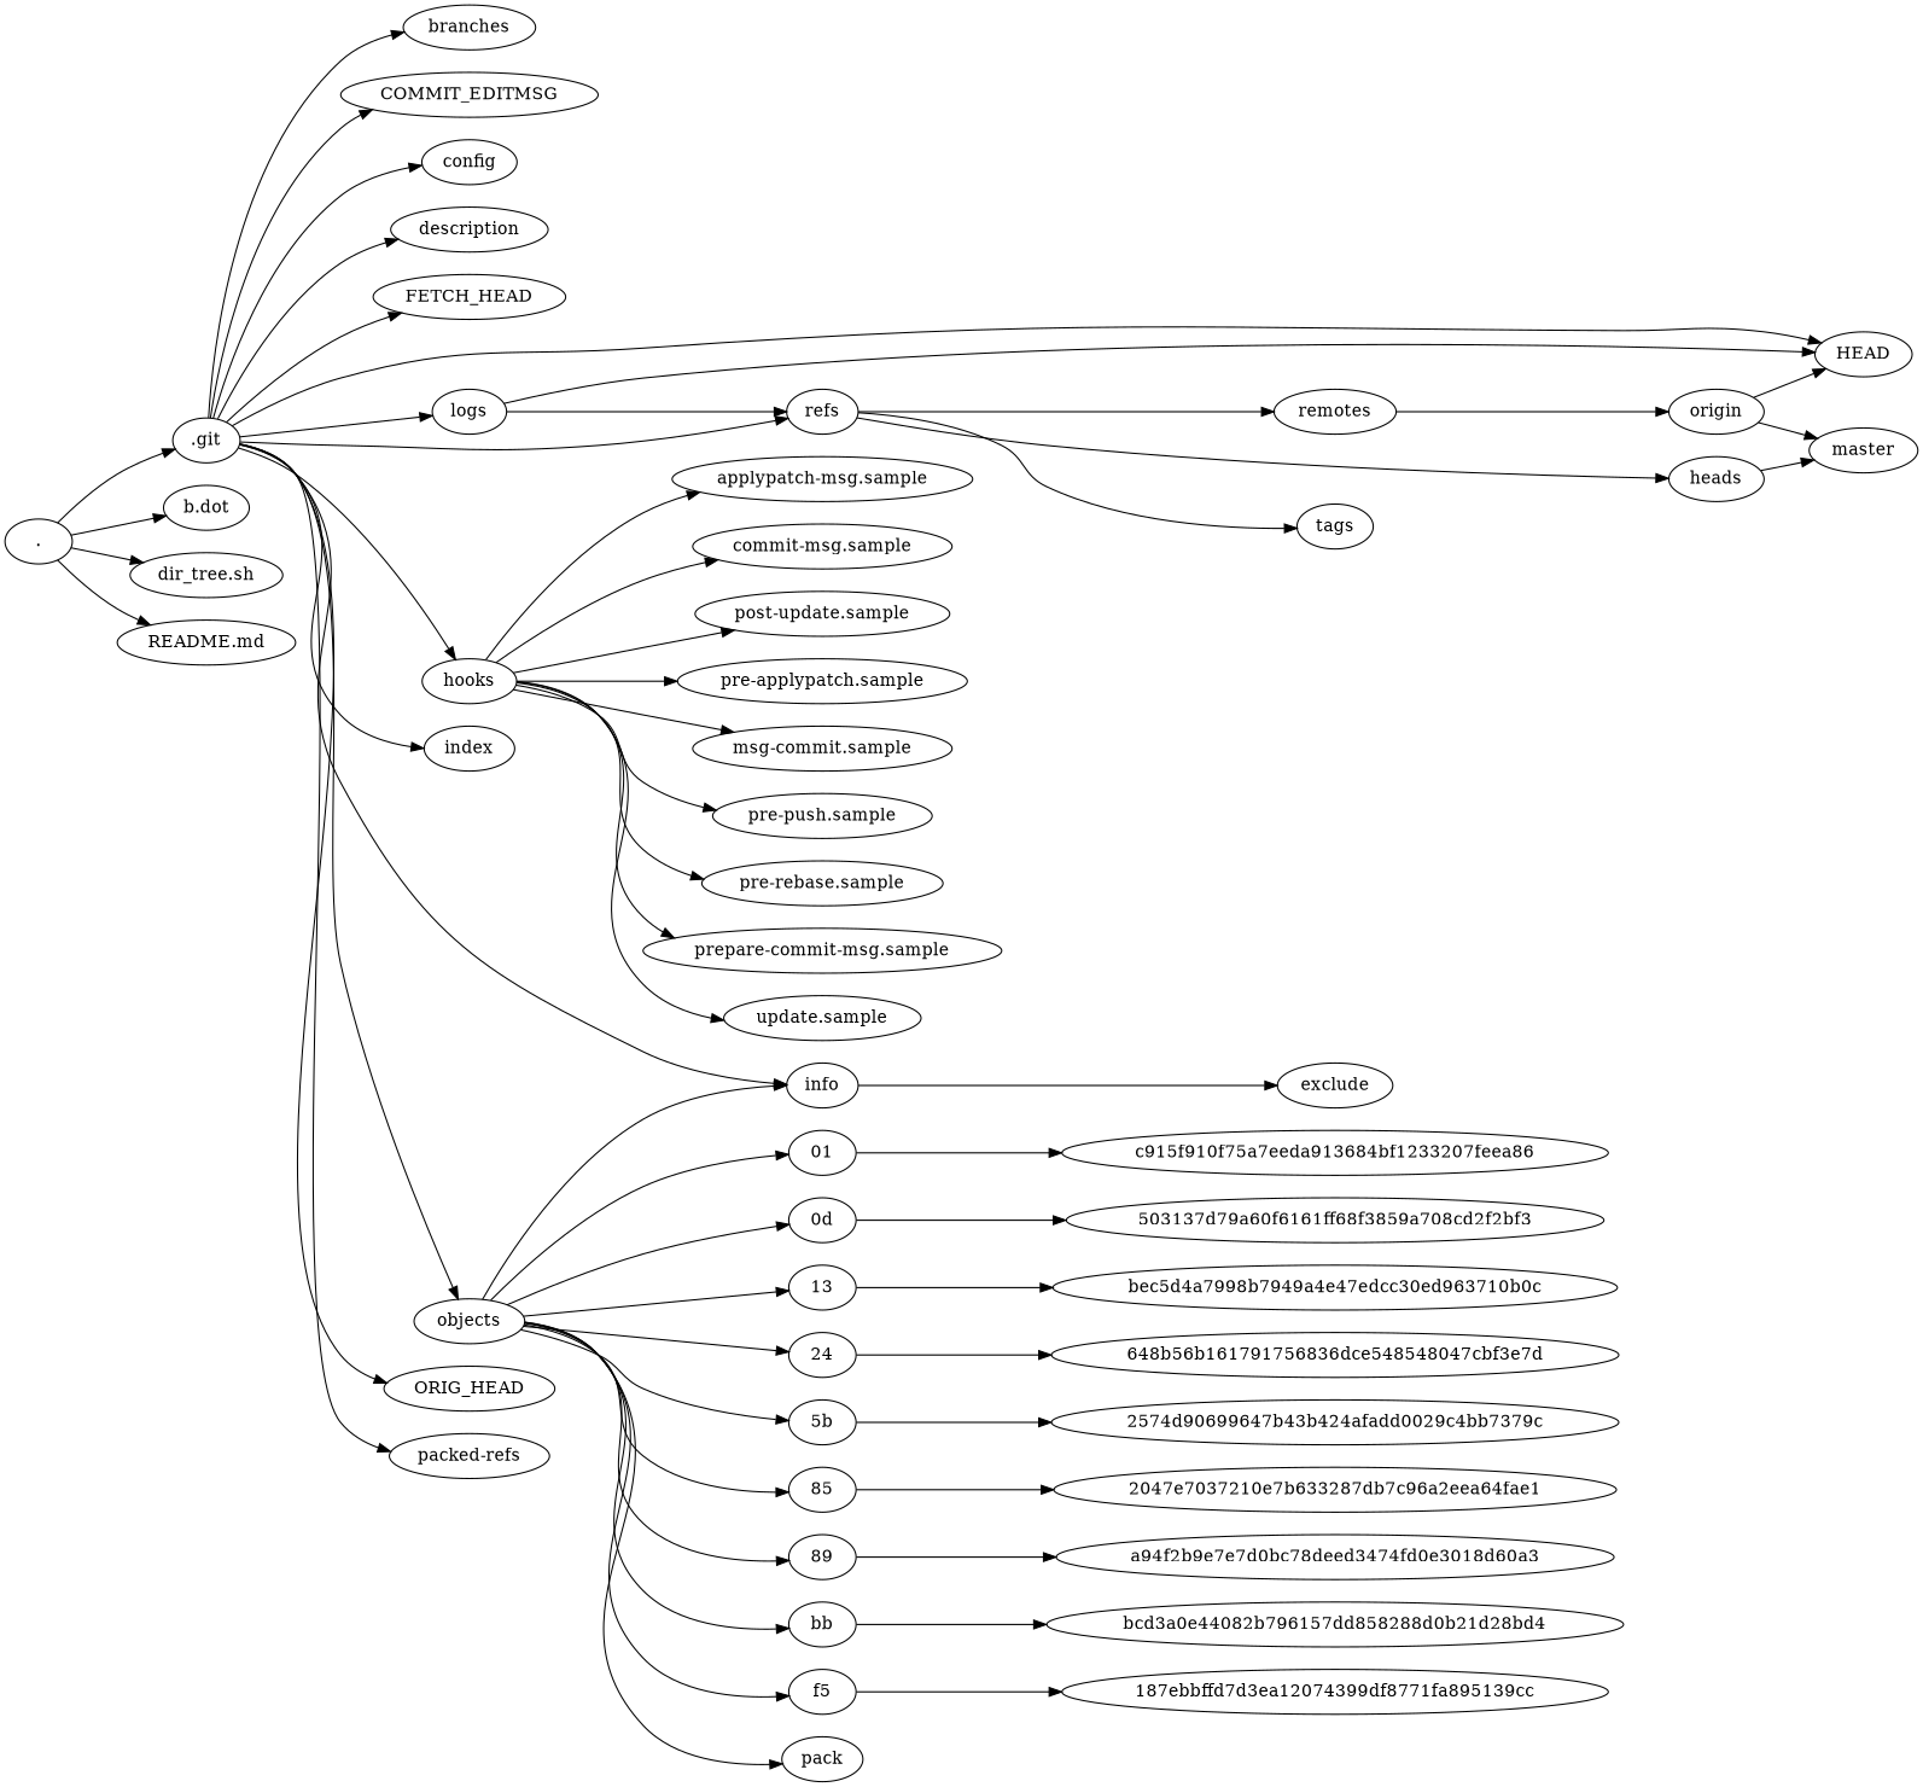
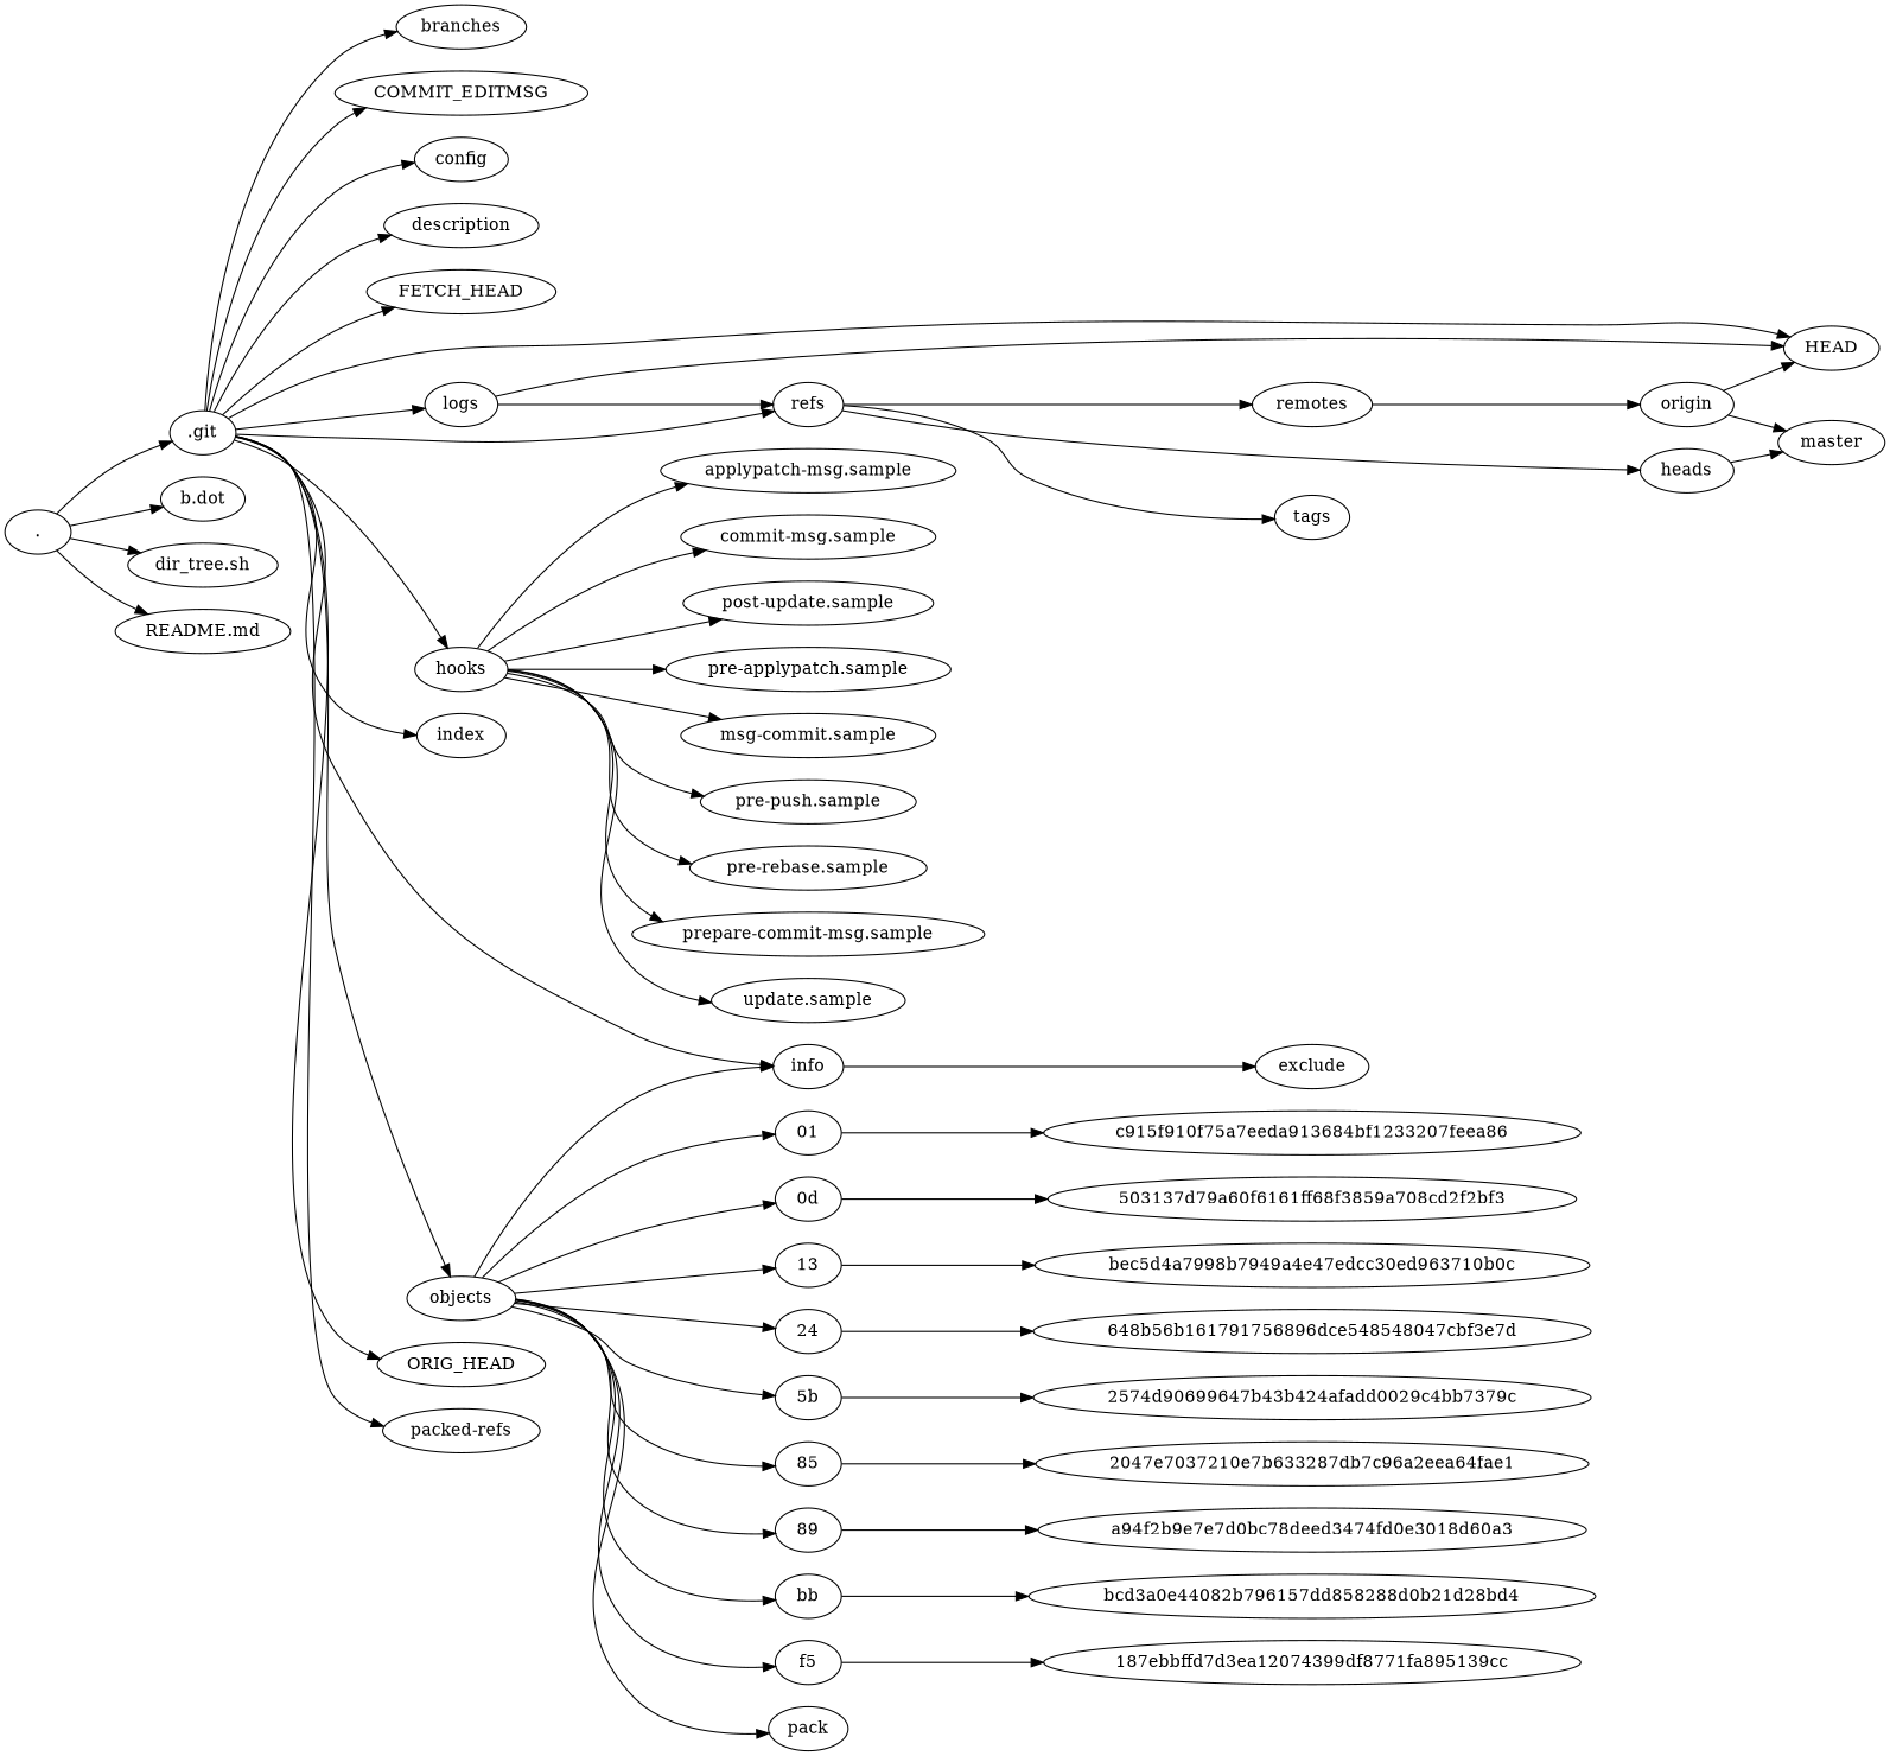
  strict digraph {
    rankdir=LR
    "."
    ".git"
    "b.dot"
    "dir_tree.sh"
    "README.md"
    branches
    COMMIT_EDITMSG
    config
    description
    FETCH_HEAD
    HEAD
    hooks
    index
    info
    logs
    refs
    objects
    ORIG_HEAD
    "packed-refs"
    "applypatch-msg.sample"
    "commit-msg.sample"
    "post-update.sample"
    "pre-applypatch.sample"
    n24 [label="msg-commit.sample"]
    "pre-push.sample"
    "pre-rebase.sample"
    "prepare-commit-msg.sample"
    "update.sample"
    exclude
    heads
    remotes
    tags
    01
    "0d"
    13
    24
    "5b"
    85
    n39 [label=89]
    bb
    f5
    pack
    master
    origin
    c915f910f75a7eeda913684bf1233207feea86
    "503137d79a60f6161ff68f3859a708cd2f2bf3"
    bec5d4a7998b7949a4e47edcc30ed963710b0c
-   "648b56b161791756896dce548548047cbf3e7d" [label="648b56b161791756836dce548548047cbf3e7d"]
+   "648b56b161791756896dce548548047cbf3e7d"
    "2574d90699647b43b424afadd0029c4bb7379c"
    "2047e7037210e7b633287db7c96a2eea64fae1"
    a94f2b9e7e7d0bc78deed3474fd0e3018d60a3
    bcd3a0e44082b796157dd858288d0b21d28bd4
    "187ebbffd7d3ea12074399df8771fa895139cc"
    "." -> ".git"
    "." -> "b.dot"
    "." -> "dir_tree.sh"
    "." -> "README.md"
    ".git" -> branches
    ".git" -> COMMIT_EDITMSG
    ".git" -> config
    ".git" -> description
    ".git" -> FETCH_HEAD
    ".git" -> HEAD
    ".git" -> hooks
    ".git" -> index
    ".git" -> info
    ".git" -> logs
    ".git" -> refs
    ".git" -> objects
    ".git" -> ORIG_HEAD
    ".git" -> "packed-refs"
    hooks -> "applypatch-msg.sample"
    hooks -> "commit-msg.sample"
    hooks -> "post-update.sample"
    hooks -> "pre-applypatch.sample"
    hooks -> n24
    hooks -> "pre-push.sample"
    hooks -> "pre-rebase.sample"
    hooks -> "prepare-commit-msg.sample"
    hooks -> "update.sample"
    info -> exclude
    logs -> HEAD
    logs -> refs
    refs -> heads
    refs -> remotes
    refs -> tags
    objects -> info
    objects -> 01
    objects -> "0d"
    objects -> 13
    objects -> 24
    objects -> "5b"
    objects -> 85
    objects -> n39
    objects -> bb
    objects -> f5
    objects -> pack
    heads -> master
    remotes -> origin
    01 -> c915f910f75a7eeda913684bf1233207feea86
    "0d" -> "503137d79a60f6161ff68f3859a708cd2f2bf3"
    13 -> bec5d4a7998b7949a4e47edcc30ed963710b0c
    24 -> "648b56b161791756896dce548548047cbf3e7d"
    "5b" -> "2574d90699647b43b424afadd0029c4bb7379c"
    85 -> "2047e7037210e7b633287db7c96a2eea64fae1"
    n39 -> a94f2b9e7e7d0bc78deed3474fd0e3018d60a3
    bb -> bcd3a0e44082b796157dd858288d0b21d28bd4
    f5 -> "187ebbffd7d3ea12074399df8771fa895139cc"
    origin -> HEAD
    origin -> master
  }
